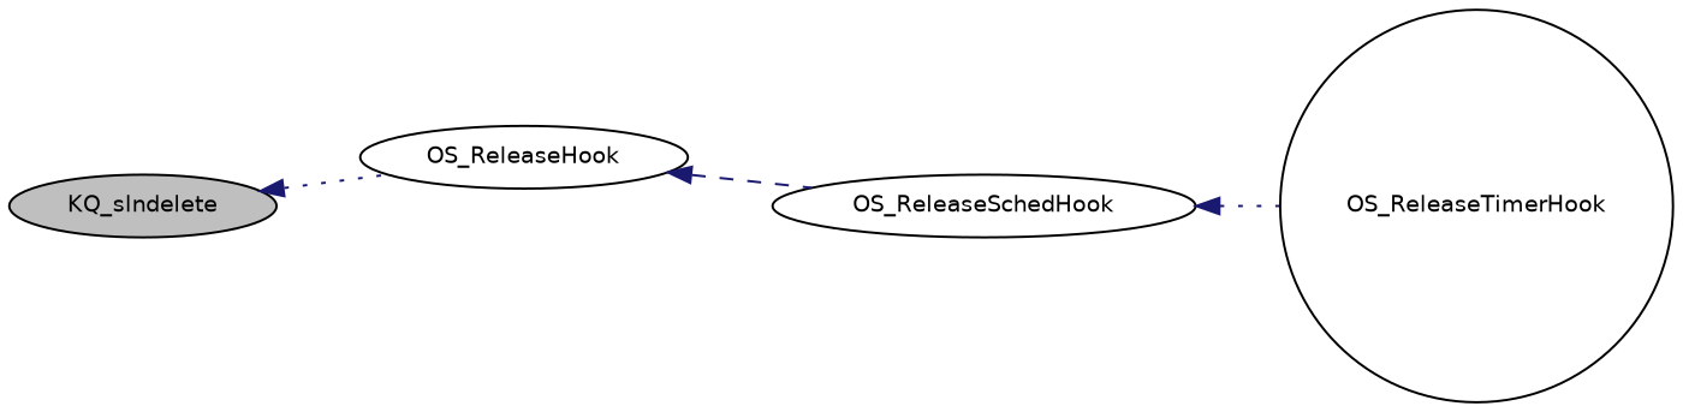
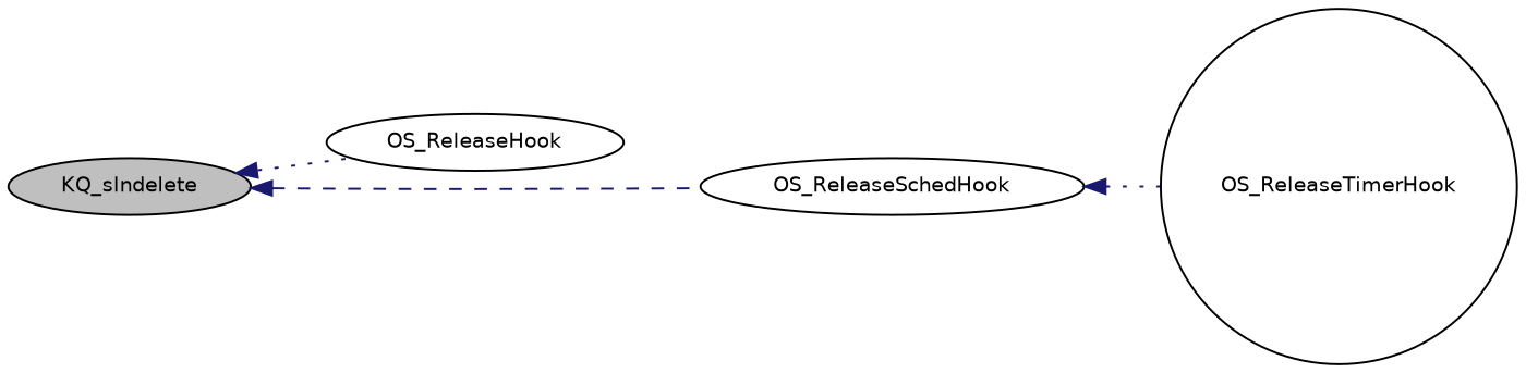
  digraph {
    rankdir=LR
    node [color=black fillcolor=white fontname=Helvetica fontsize=10 shape=ellipse style=filled]
    edge [color=midnightblue dir=back fontname=Helvetica fontsize=10 labelfontname=Helvetica labelfontsize=10 style=dotted]
    n1 [fillcolor=grey75 fontcolor=black height=0.2 label=KQ_slndelete width=0.4]
    n2 [height=0.2 label=OS_ReleaseHook width=0.4]
    n3 [height=0.2 label=OS_ReleaseSchedHook width=0.4]
    n4 [height=0.2 label=OS_ReleaseTimerHook shape=circle width=0.4]
    n1 -> n2
-   n2 -> n3 [style=dashed]
+   n1 -> n3 [style=dashed]
    n3 -> n4
  }
